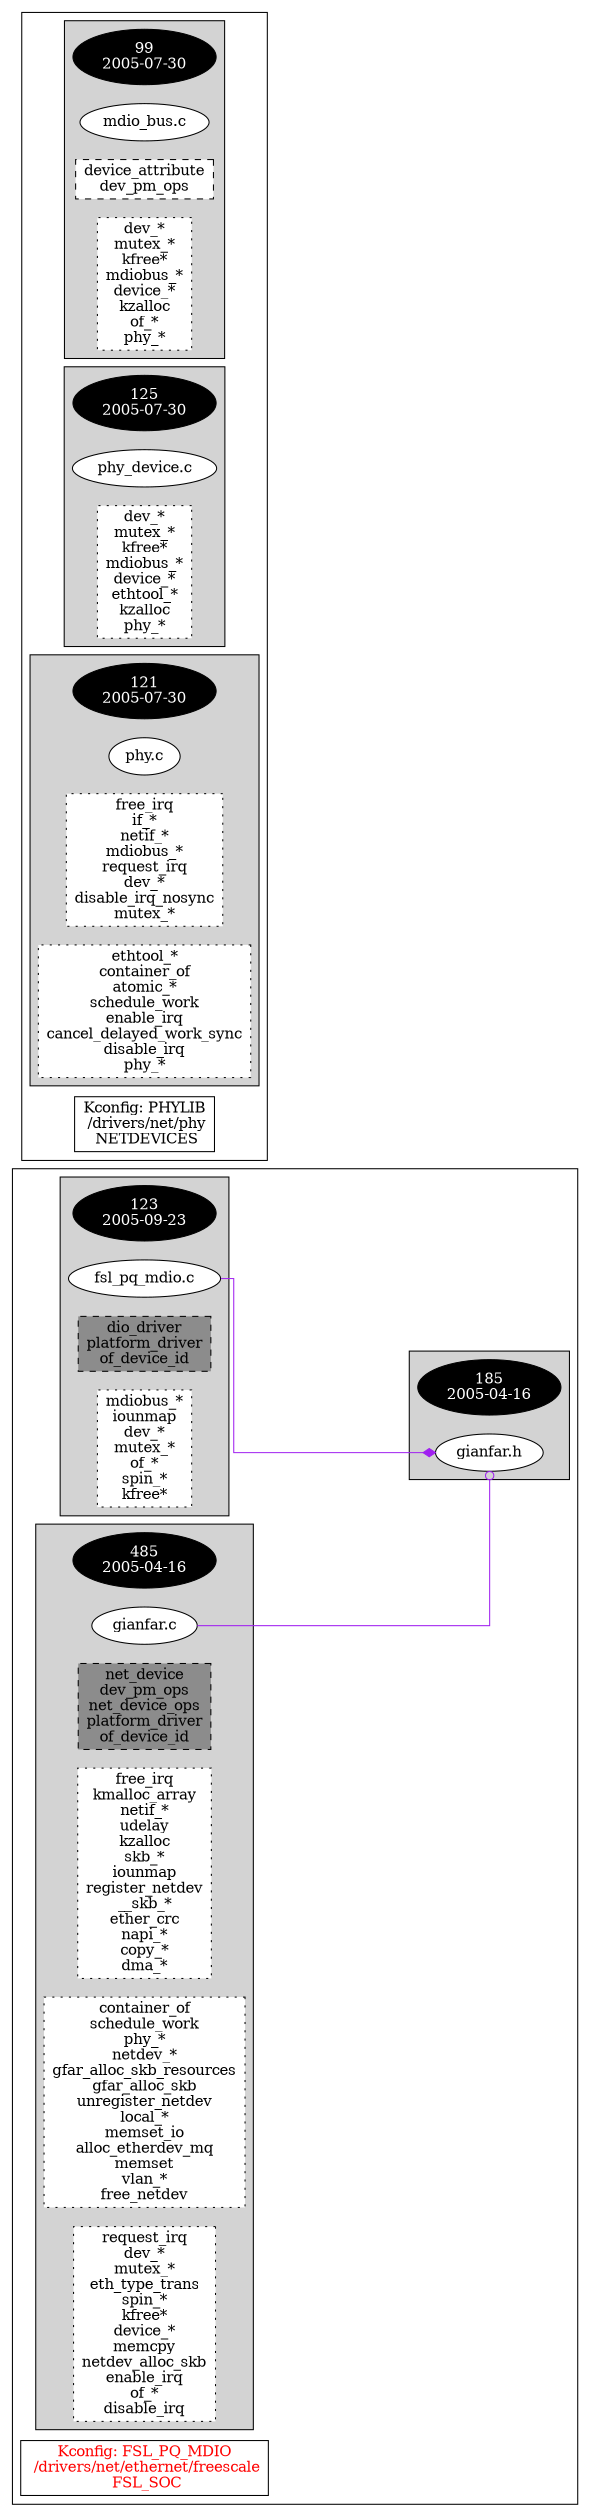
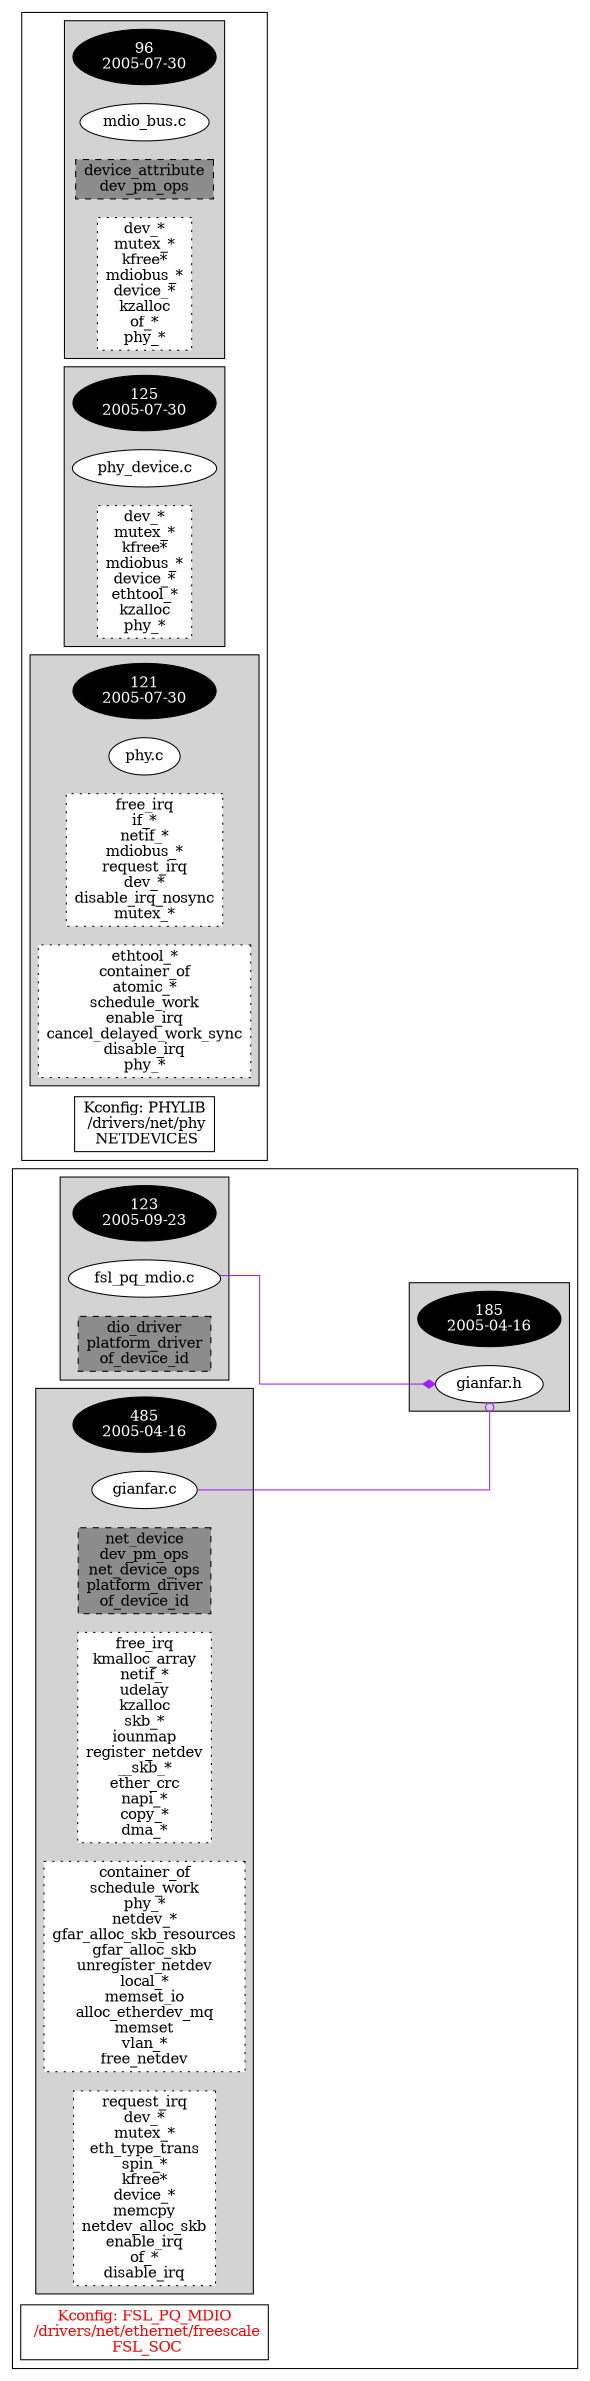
  digraph {
    ranksep=2
    splines=ortho
    rankdir=LR
    node [fillcolor=white fontcolor=black style=filled shape=box]
    edge [color=purple]
    n1 [fillcolor=black fontcolor=white label="123\n2005-09-23" shape=""]
    n2 [label="fsl_pq_mdio.c\n" shape=""]
    n3 [fillcolor=grey55 label="dio_driver\nplatform_driver\nof_device_id\n" style="filled,dashed"]
-   n4 [label="mdiobus_*\niounmap\ndev_*\nmutex_*\nof_*\nspin_*\nkfree*\n" style="filled,dotted"]
    n5 [fillcolor=black fontcolor=white label="185\n2005-04-16" shape=""]
    n6 [label="gianfar.h\n" shape=""]
    n7 [fillcolor=black fontcolor=white label="485\n2005-04-16" shape=""]
    n8 [label="gianfar.c\n" shape=""]
    n9 [fillcolor=grey55 label="net_device\ndev_pm_ops\nnet_device_ops\nplatform_driver\nof_device_id\n" style="filled,dashed"]
    n10 [label="free_irq\nkmalloc_array\nnetif_*\nudelay\nkzalloc\nskb_*\niounmap\nregister_netdev\n__skb_*\nether_crc\nnapi_*\ncopy_*\ndma_*\n" style="filled,dotted"]
    n11 [label="container_of\nschedule_work\nphy_*\nnetdev_*\ngfar_alloc_skb_resources\ngfar_alloc_skb\nunregister_netdev\nlocal_*\nmemset_io\nalloc_etherdev_mq\nmemset\nvlan_*\nfree_netdev\n" style="filled,dotted"]
    n12 [label="request_irq\ndev_*\nmutex_*\neth_type_trans\nspin_*\nkfree*\ndevice_*\nmemcpy\nnetdev_alloc_skb\nenable_irq\nof_*\ndisable_irq\n" style="filled,dotted"]
    n13 [fontcolor=red label="Kconfig: FSL_PQ_MDIO\n /drivers/net/ethernet/freescale\n  FSL_SOC " fillcolor="" style=""]
-   n14 [fillcolor=black fontcolor=white label="99\n2005-07-30" shape=""]
+   n14 [fillcolor=black fontcolor=white label="96\n2005-07-30" shape=""]
    n15 [label="mdio_bus.c\n" shape=""]
-   n16 [label="device_attribute\ndev_pm_ops\n" style="filled,dashed"]
+   n16 [fillcolor=grey55 label="device_attribute\ndev_pm_ops\n" style="filled,dashed"]
    n17 [label="dev_*\nmutex_*\nkfree*\nmdiobus_*\ndevice_*\nkzalloc\nof_*\nphy_*\n" style="filled,dotted"]
    n18 [fillcolor=black fontcolor=white label="125\n2005-07-30" shape=""]
    n19 [label="phy_device.c\n" shape=""]
    n20 [label="dev_*\nmutex_*\nkfree*\nmdiobus_*\ndevice_*\nethtool_*\nkzalloc\nphy_*\n" style="filled,dotted"]
    n21 [fillcolor=black fontcolor=white label="121\n2005-07-30" shape=""]
    n22 [label="phy.c\n" shape=""]
    n23 [label="free_irq\nif_*\nnetif_*\nmdiobus_*\nrequest_irq\ndev_*\ndisable_irq_nosync\nmutex_*\n" style="filled,dotted"]
    n24 [label="ethtool_*\ncontainer_of\natomic_*\nschedule_work\nenable_irq\ncancel_delayed_work_sync\ndisable_irq\nphy_*\n" style="filled,dotted"]
    n25 [label="Kconfig: PHYLIB\n /drivers/net/phy\n  NETDEVICES " fillcolor="" fontcolor="" style=""]
    subgraph cluster_1 {
      n13
      subgraph cluster_2 {
        style=filled
        n1
        n2
        n3
-       n4
      }
      subgraph cluster_3 {
        style=filled
        n5
        n6
      }
      subgraph cluster_4 {
        style=filled
        n7
        n8
        n9
        n10
        n11
        n12
      }
    }
    subgraph cluster_5 {
      n25
      subgraph cluster_6 {
        style=filled
        n14
        n15
        n16
        n17
      }
      subgraph cluster_7 {
        style=filled
        n18
        n19
        n20
      }
      subgraph cluster_8 {
        style=filled
        n21
        n22
        n23
        n24
      }
    }
    n2 -> n6 [arrowhead=diamond]
    n8 -> n6 [arrowhead=odot]
  }
